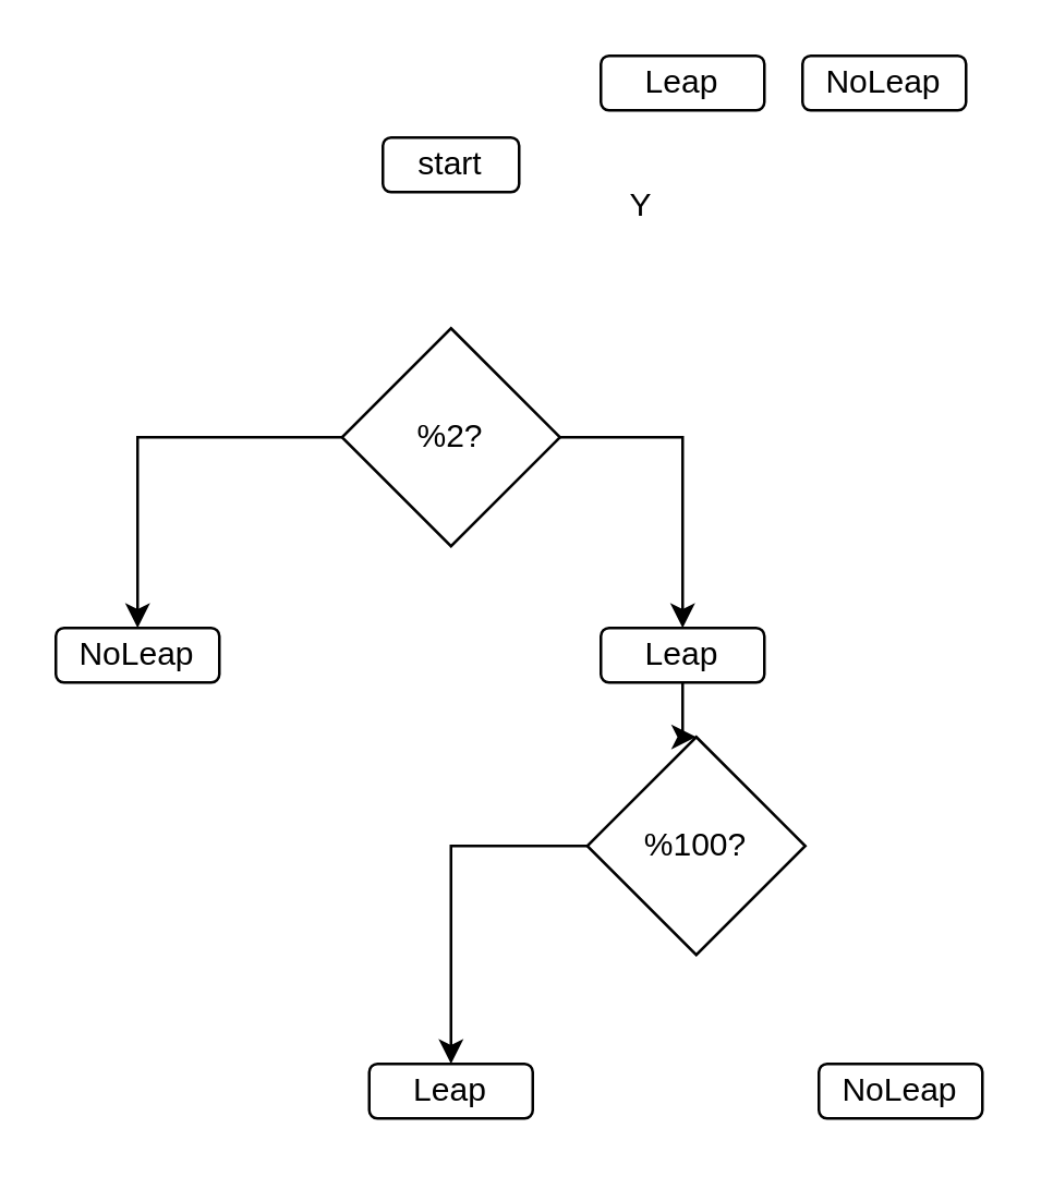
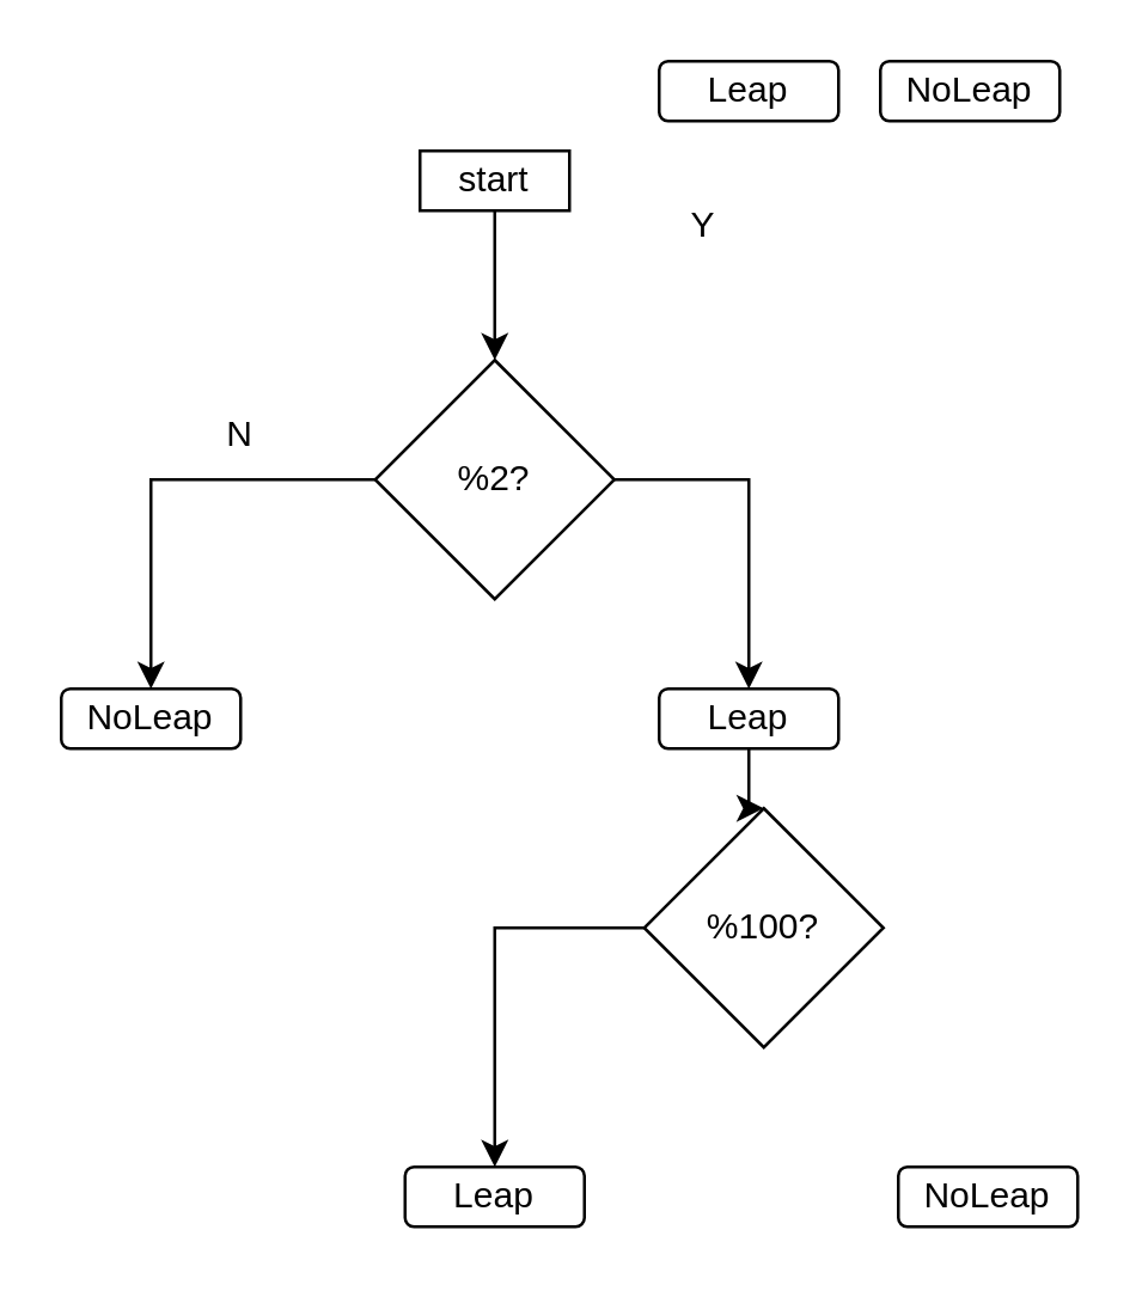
  <mxCell id="0" />
  <mxCell id="1" parent="0" />
- <mxCell id="3" value="start" style="rounded=1;whiteSpace=wrap;html=1;" vertex="1" parent="1"><mxGeometry x="140" y="50" width="50" height="20" as="geometry" /></mxCell>
+ <mxCell id="2" style="edgeStyle=orthogonalEdgeStyle;rounded=0;orthogonalLoop=1;jettySize=auto;html=1;entryX=0.5;entryY=0;entryDx=0;entryDy=0;" edge="1" parent="1" source="3" target="6"><mxGeometry relative="1" as="geometry" /></mxCell>
+ <mxCell id="3" value="start" style="whiteSpace=wrap;html=1;rounded=0;" vertex="1" parent="1"><mxGeometry x="140" y="50" width="50" height="20" as="geometry" /></mxCell>
  <mxCell id="4" style="edgeStyle=orthogonalEdgeStyle;rounded=0;orthogonalLoop=1;jettySize=auto;html=1;exitX=0;exitY=0.5;exitDx=0;exitDy=0;" edge="1" parent="1" source="6" target="11"><mxGeometry relative="1" as="geometry" /></mxCell>
  <mxCell id="5" style="edgeStyle=orthogonalEdgeStyle;rounded=0;orthogonalLoop=1;jettySize=auto;html=1;entryX=0.5;entryY=0;entryDx=0;entryDy=0;" edge="1" parent="1" source="6" target="10"><mxGeometry relative="1" as="geometry" /></mxCell>
  <mxCell id="6" value="%2?" style="rhombus;whiteSpace=wrap;html=1;" vertex="1" parent="1"><mxGeometry x="125" y="120" width="80" height="80" as="geometry" /></mxCell>
  <mxCell id="7" value="Leap" style="rounded=1;whiteSpace=wrap;html=1;" vertex="1" parent="1"><mxGeometry x="220" y="20" width="60" height="20" as="geometry" /></mxCell>
  <mxCell id="8" value="NoLeap" style="rounded=1;whiteSpace=wrap;html=1;" vertex="1" parent="1"><mxGeometry x="294" y="20" width="60" height="20" as="geometry" /></mxCell>
  <mxCell id="9" style="edgeStyle=orthogonalEdgeStyle;rounded=0;orthogonalLoop=1;jettySize=auto;html=1;entryX=0.5;entryY=0;entryDx=0;entryDy=0;" edge="1" parent="1" source="10" target="15"><mxGeometry relative="1" as="geometry" /></mxCell>
  <mxCell id="10" value="Leap" style="rounded=1;whiteSpace=wrap;html=1;" vertex="1" parent="1"><mxGeometry x="220" y="230" width="60" height="20" as="geometry" /></mxCell>
  <mxCell id="11" value="NoLeap" style="rounded=1;whiteSpace=wrap;html=1;" vertex="1" parent="1"><mxGeometry x="20" y="230" width="60" height="20" as="geometry" /></mxCell>
  <mxCell id="12" value="Y" style="text;html=1;strokeColor=none;fillColor=none;align=center;verticalAlign=middle;whiteSpace=wrap;rounded=0;" vertex="1" parent="1"><mxGeometry x="205" y="60" width="60" height="30" as="geometry" /></mxCell>
+ <mxCell id="13" value="N" style="text;html=1;strokeColor=none;fillColor=none;align=center;verticalAlign=middle;whiteSpace=wrap;rounded=0;" vertex="1" parent="1"><mxGeometry x="50" y="130" width="60" height="30" as="geometry" /></mxCell>
  <mxCell id="14" style="edgeStyle=orthogonalEdgeStyle;rounded=0;orthogonalLoop=1;jettySize=auto;html=1;entryX=0.5;entryY=0;entryDx=0;entryDy=0;" edge="1" parent="1" source="15" target="16"><mxGeometry relative="1" as="geometry" /></mxCell>
  <mxCell id="15" value="%100?" style="rhombus;whiteSpace=wrap;html=1;" vertex="1" parent="1"><mxGeometry x="215" y="270" width="80" height="80" as="geometry" /></mxCell>
  <mxCell id="16" value="Leap" style="rounded=1;whiteSpace=wrap;html=1;" vertex="1" parent="1"><mxGeometry x="135" y="390" width="60" height="20" as="geometry" /></mxCell>
  <mxCell id="17" value="NoLeap" style="rounded=1;whiteSpace=wrap;html=1;" vertex="1" parent="1"><mxGeometry x="300" y="390" width="60" height="20" as="geometry" /></mxCell>
